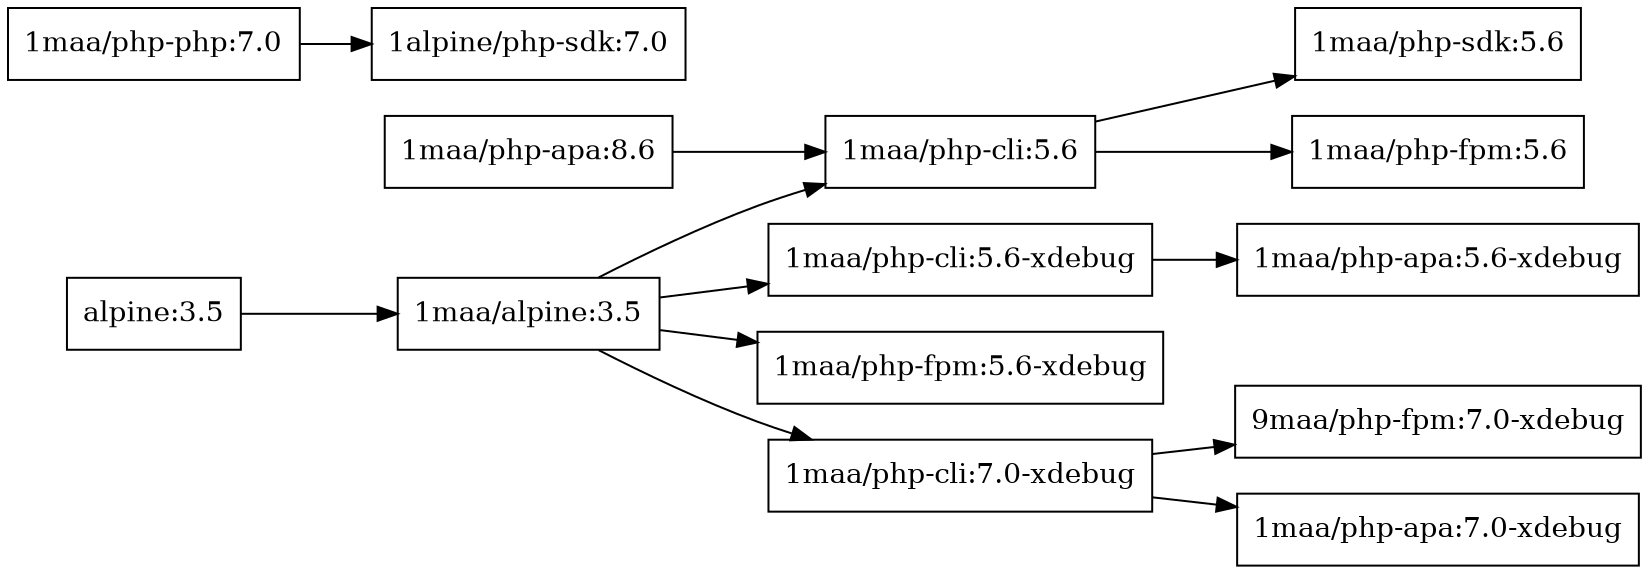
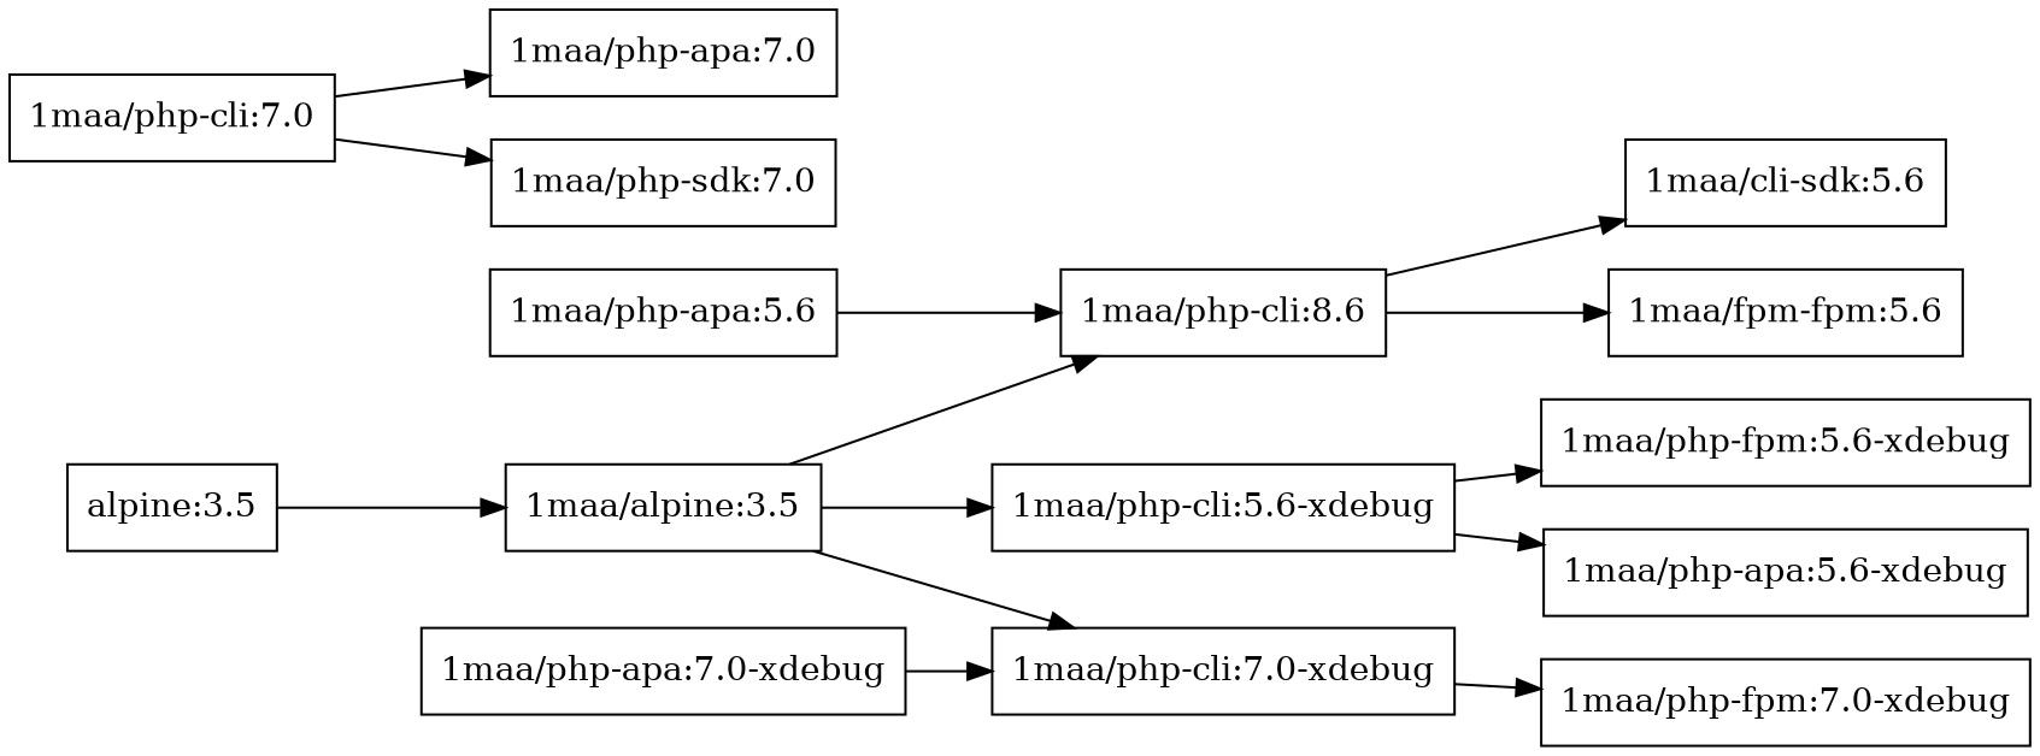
  digraph {
    fontname="DejaVu Serif"
    rankdir=LR
    node [fontname="DejaVu Serif" shape=box]
    edge [fontname="DejaVu Serif"]
    "alpine:3.5"
    "1maa/alpine:3.5"
    "1maa/php-cli:5.6-xdebug"
-   "1maa/php-cli:5.6"
+   "1maa/php-cli:5.6" [label="1maa/php-cli:8.6"]
    "1maa/php-cli:7.0-xdebug"
    "1maa/php-apa:5.6-xdebug"
    "1maa/php-fpm:5.6-xdebug"
-   "1maa/php-fpm:5.6"
-   "1maa/php-sdk:5.6"
-   "1maa/php-cli:7.0" [label="1maa/php-php:7.0"]
-   "1maa/php-sdk:7.0" [label="1alpine/php-sdk:7.0"]
+   "1maa/php-fpm:5.6" [label="1maa/fpm-fpm:5.6"]
+   "1maa/php-sdk:5.6" [label="1maa/cli-sdk:5.6"]
+   "1maa/php-cli:7.0"
+   "1maa/php-apa:7.0"
+   "1maa/php-sdk:7.0"
    "1maa/php-apa:7.0-xdebug"
-   "1maa/php-fpm:7.0-xdebug" [label="9maa/php-fpm:7.0-xdebug"]
-   "1maa/php-apa:5.6" [label="1maa/php-apa:8.6"]
+   "1maa/php-fpm:7.0-xdebug"
+   "1maa/php-apa:5.6"
    "alpine:3.5" -> "1maa/alpine:3.5"
    "1maa/alpine:3.5" -> "1maa/php-cli:5.6-xdebug"
    "1maa/alpine:3.5" -> "1maa/php-cli:5.6"
    "1maa/alpine:3.5" -> "1maa/php-cli:7.0-xdebug"
    "1maa/php-cli:5.6-xdebug" -> "1maa/php-apa:5.6-xdebug"
-   "1maa/alpine:3.5" -> "1maa/php-fpm:5.6-xdebug"
+   "1maa/php-cli:5.6-xdebug" -> "1maa/php-fpm:5.6-xdebug"
    "1maa/php-cli:5.6" -> "1maa/php-fpm:5.6"
    "1maa/php-cli:5.6" -> "1maa/php-sdk:5.6"
-   "1maa/php-cli:7.0-xdebug" -> "1maa/php-apa:7.0-xdebug"
+   "1maa/php-apa:7.0-xdebug" -> "1maa/php-cli:7.0-xdebug"
    "1maa/php-cli:7.0-xdebug" -> "1maa/php-fpm:7.0-xdebug"
+   "1maa/php-cli:7.0" -> "1maa/php-apa:7.0"
    "1maa/php-cli:7.0" -> "1maa/php-sdk:7.0"
    "1maa/php-apa:5.6" -> "1maa/php-cli:5.6"
  }
